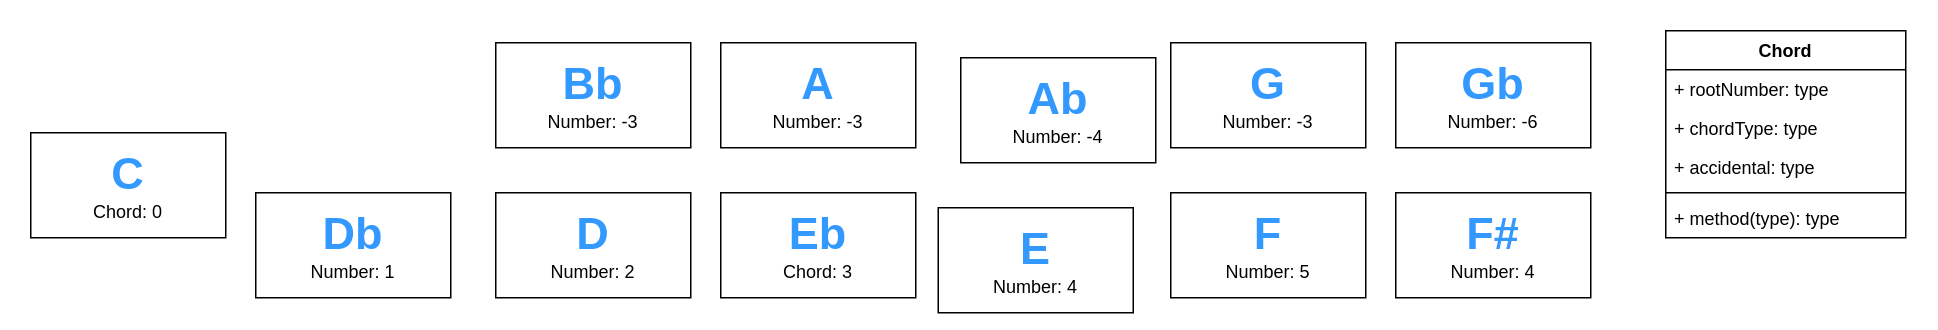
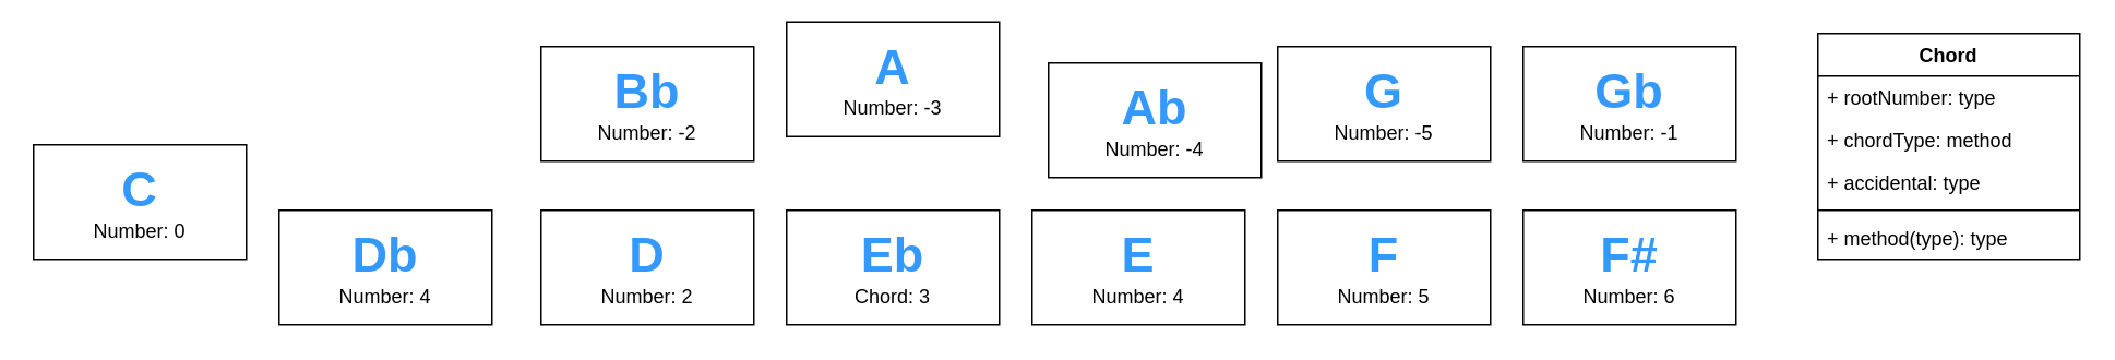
  <mxCell id="0" />
  <mxCell id="1" parent="0" />
- <mxCell id="2" value="&lt;b&gt;&lt;font color=&quot;#3399ff&quot; style=&quot;font-size: 30px;&quot;&gt;C&lt;/font&gt;&lt;/b&gt;&lt;br&gt;Chord: 0" style="rounded=0;whiteSpace=wrap;html=1;" parent="1" vertex="1"><mxGeometry x="20" y="88" width="130" height="70" as="geometry" /></mxCell>
- <mxCell id="3" value="&lt;font color=&quot;#3399ff&quot;&gt;&lt;span style=&quot;font-size: 30px;&quot;&gt;&lt;b&gt;Db&lt;br&gt;&lt;/b&gt;&lt;/span&gt;&lt;/font&gt;Number: 1" style="rounded=0;whiteSpace=wrap;html=1;" parent="1" vertex="1"><mxGeometry x="170" y="128" width="130" height="70" as="geometry" /></mxCell>
+ <mxCell id="2" value="&lt;b&gt;&lt;font color=&quot;#3399ff&quot; style=&quot;font-size: 30px;&quot;&gt;C&lt;/font&gt;&lt;/b&gt;&lt;br&gt;Number: 0" style="rounded=0;whiteSpace=wrap;html=1;" parent="1" vertex="1"><mxGeometry x="20" y="88" width="130" height="70" as="geometry" /></mxCell>
+ <mxCell id="3" value="&lt;font color=&quot;#3399ff&quot;&gt;&lt;span style=&quot;font-size: 30px;&quot;&gt;&lt;b&gt;Db&lt;br&gt;&lt;/b&gt;&lt;/span&gt;&lt;/font&gt;Number: 4" style="rounded=0;whiteSpace=wrap;html=1;" parent="1" vertex="1"><mxGeometry x="170" y="128" width="130" height="70" as="geometry" /></mxCell>
  <mxCell id="4" value="&lt;font color=&quot;#3399ff&quot;&gt;&lt;span style=&quot;font-size: 30px;&quot;&gt;&lt;b&gt;D&lt;br&gt;&lt;/b&gt;&lt;/span&gt;&lt;/font&gt;Number: 2" style="rounded=0;whiteSpace=wrap;html=1;" parent="1" vertex="1"><mxGeometry x="330" y="128" width="130" height="70" as="geometry" /></mxCell>
  <mxCell id="5" value="&lt;font color=&quot;#3399ff&quot;&gt;&lt;span style=&quot;font-size: 30px;&quot;&gt;&lt;b&gt;Eb&lt;br&gt;&lt;/b&gt;&lt;/span&gt;&lt;/font&gt;Chord: 3" style="rounded=0;whiteSpace=wrap;html=1;" parent="1" vertex="1"><mxGeometry x="480" y="128" width="130" height="70" as="geometry" /></mxCell>
- <mxCell id="6" value="&lt;font color=&quot;#3399ff&quot;&gt;&lt;span style=&quot;font-size: 30px;&quot;&gt;&lt;b&gt;E&lt;br&gt;&lt;/b&gt;&lt;/span&gt;&lt;/font&gt;Number: 4" style="rounded=0;whiteSpace=wrap;html=1;" parent="1" vertex="1"><mxGeometry x="625" y="138" width="130" height="70" as="geometry" /></mxCell>
+ <mxCell id="6" value="&lt;font color=&quot;#3399ff&quot;&gt;&lt;span style=&quot;font-size: 30px;&quot;&gt;&lt;b&gt;E&lt;br&gt;&lt;/b&gt;&lt;/span&gt;&lt;/font&gt;Number: 4" style="rounded=0;whiteSpace=wrap;html=1;" parent="1" vertex="1"><mxGeometry x="630" y="128" width="130" height="70" as="geometry" /></mxCell>
  <mxCell id="7" value="&lt;font color=&quot;#3399ff&quot;&gt;&lt;span style=&quot;font-size: 30px;&quot;&gt;&lt;b&gt;F&lt;br&gt;&lt;/b&gt;&lt;/span&gt;&lt;/font&gt;Number: 5" style="rounded=0;whiteSpace=wrap;html=1;" parent="1" vertex="1"><mxGeometry x="780" y="128" width="130" height="70" as="geometry" /></mxCell>
- <mxCell id="8" value="&lt;font color=&quot;#3399ff&quot;&gt;&lt;span style=&quot;font-size: 30px;&quot;&gt;&lt;b&gt;F#&lt;br&gt;&lt;/b&gt;&lt;/span&gt;&lt;/font&gt;Number: 4" style="rounded=0;whiteSpace=wrap;html=1;" parent="1" vertex="1"><mxGeometry x="930" y="128" width="130" height="70" as="geometry" /></mxCell>
- <mxCell id="9" value="&lt;font color=&quot;#3399ff&quot;&gt;&lt;span style=&quot;font-size: 30px;&quot;&gt;&lt;b&gt;Bb&lt;br&gt;&lt;/b&gt;&lt;/span&gt;&lt;/font&gt;Number: -3" style="rounded=0;whiteSpace=wrap;html=1;" parent="1" vertex="1"><mxGeometry x="330" y="28" width="130" height="70" as="geometry" /></mxCell>
- <mxCell id="10" value="&lt;font color=&quot;#3399ff&quot;&gt;&lt;span style=&quot;font-size: 30px;&quot;&gt;&lt;b&gt;A&lt;br&gt;&lt;/b&gt;&lt;/span&gt;&lt;/font&gt;Number: -3" style="rounded=0;whiteSpace=wrap;html=1;" parent="1" vertex="1"><mxGeometry x="480" y="28" width="130" height="70" as="geometry" /></mxCell>
+ <mxCell id="8" value="&lt;font color=&quot;#3399ff&quot;&gt;&lt;span style=&quot;font-size: 30px;&quot;&gt;&lt;b&gt;F#&lt;br&gt;&lt;/b&gt;&lt;/span&gt;&lt;/font&gt;Number: 6" style="rounded=0;whiteSpace=wrap;html=1;" parent="1" vertex="1"><mxGeometry x="930" y="128" width="130" height="70" as="geometry" /></mxCell>
+ <mxCell id="9" value="&lt;font color=&quot;#3399ff&quot;&gt;&lt;span style=&quot;font-size: 30px;&quot;&gt;&lt;b&gt;Bb&lt;br&gt;&lt;/b&gt;&lt;/span&gt;&lt;/font&gt;Number: -2" style="rounded=0;whiteSpace=wrap;html=1;" parent="1" vertex="1"><mxGeometry x="330" y="28" width="130" height="70" as="geometry" /></mxCell>
+ <mxCell id="10" value="&lt;font color=&quot;#3399ff&quot;&gt;&lt;span style=&quot;font-size: 30px;&quot;&gt;&lt;b&gt;A&lt;br&gt;&lt;/b&gt;&lt;/span&gt;&lt;/font&gt;Number: -3" style="rounded=0;whiteSpace=wrap;html=1;" parent="1" vertex="1"><mxGeometry x="480" y="13" width="130" height="70" as="geometry" /></mxCell>
  <mxCell id="11" value="&lt;font color=&quot;#3399ff&quot;&gt;&lt;span style=&quot;font-size: 30px;&quot;&gt;&lt;b&gt;Ab&lt;br&gt;&lt;/b&gt;&lt;/span&gt;&lt;/font&gt;Number: -4" style="rounded=0;whiteSpace=wrap;html=1;" parent="1" vertex="1"><mxGeometry x="640" y="38" width="130" height="70" as="geometry" /></mxCell>
- <mxCell id="12" value="&lt;font color=&quot;#3399ff&quot;&gt;&lt;span style=&quot;font-size: 30px;&quot;&gt;&lt;b&gt;G&lt;br&gt;&lt;/b&gt;&lt;/span&gt;&lt;/font&gt;Number: -3" style="rounded=0;whiteSpace=wrap;html=1;" parent="1" vertex="1"><mxGeometry x="780" y="28" width="130" height="70" as="geometry" /></mxCell>
- <mxCell id="13" value="&lt;font color=&quot;#3399ff&quot;&gt;&lt;span style=&quot;font-size: 30px;&quot;&gt;&lt;b&gt;Gb&lt;br&gt;&lt;/b&gt;&lt;/span&gt;&lt;/font&gt;Number: -6" style="rounded=0;whiteSpace=wrap;html=1;" parent="1" vertex="1"><mxGeometry x="930" y="28" width="130" height="70" as="geometry" /></mxCell>
+ <mxCell id="12" value="&lt;font color=&quot;#3399ff&quot;&gt;&lt;span style=&quot;font-size: 30px;&quot;&gt;&lt;b&gt;G&lt;br&gt;&lt;/b&gt;&lt;/span&gt;&lt;/font&gt;Number: -5" style="rounded=0;whiteSpace=wrap;html=1;" parent="1" vertex="1"><mxGeometry x="780" y="28" width="130" height="70" as="geometry" /></mxCell>
+ <mxCell id="13" value="&lt;font color=&quot;#3399ff&quot;&gt;&lt;span style=&quot;font-size: 30px;&quot;&gt;&lt;b&gt;Gb&lt;br&gt;&lt;/b&gt;&lt;/span&gt;&lt;/font&gt;Number: -1" style="rounded=0;whiteSpace=wrap;html=1;" parent="1" vertex="1"><mxGeometry x="930" y="28" width="130" height="70" as="geometry" /></mxCell>
  <mxCell id="14" value="Chord" style="swimlane;fontStyle=1;align=center;verticalAlign=top;childLayout=stackLayout;horizontal=1;startSize=26;horizontalStack=0;resizeParent=1;resizeParentMax=0;resizeLast=0;collapsible=1;marginBottom=0;" vertex="1" parent="1"><mxGeometry x="1110" y="20" width="160" height="138" as="geometry" /></mxCell>
  <mxCell id="15" value="+ rootNumber: type" style="text;strokeColor=none;fillColor=none;align=left;verticalAlign=top;spacingLeft=4;spacingRight=4;overflow=hidden;rotatable=0;points=[[0,0.5],[1,0.5]];portConstraint=eastwest;" vertex="1" parent="14"><mxGeometry y="26" width="160" height="26" as="geometry" /></mxCell>
- <mxCell id="16" value="+ chordType: type" style="text;strokeColor=none;fillColor=none;align=left;verticalAlign=top;spacingLeft=4;spacingRight=4;overflow=hidden;rotatable=0;points=[[0,0.5],[1,0.5]];portConstraint=eastwest;" vertex="1" parent="14"><mxGeometry y="52" width="160" height="26" as="geometry" /></mxCell>
+ <mxCell id="16" value="+ chordType: method" style="text;strokeColor=none;fillColor=none;align=left;verticalAlign=top;spacingLeft=4;spacingRight=4;overflow=hidden;rotatable=0;points=[[0,0.5],[1,0.5]];portConstraint=eastwest;" vertex="1" parent="14"><mxGeometry y="52" width="160" height="26" as="geometry" /></mxCell>
  <mxCell id="17" value="+ accidental: type" style="text;strokeColor=none;fillColor=none;align=left;verticalAlign=top;spacingLeft=4;spacingRight=4;overflow=hidden;rotatable=0;points=[[0,0.5],[1,0.5]];portConstraint=eastwest;" vertex="1" parent="14"><mxGeometry y="78" width="160" height="26" as="geometry" /></mxCell>
  <mxCell id="18" value="" style="line;strokeWidth=1;fillColor=none;align=left;verticalAlign=middle;spacingTop=-1;spacingLeft=3;spacingRight=3;rotatable=0;labelPosition=right;points=[];portConstraint=eastwest;strokeColor=inherit;" vertex="1" parent="14"><mxGeometry y="104" width="160" height="8" as="geometry" /></mxCell>
  <mxCell id="19" value="+ method(type): type" style="text;strokeColor=none;fillColor=none;align=left;verticalAlign=top;spacingLeft=4;spacingRight=4;overflow=hidden;rotatable=0;points=[[0,0.5],[1,0.5]];portConstraint=eastwest;" vertex="1" parent="14"><mxGeometry y="112" width="160" height="26" as="geometry" /></mxCell>
